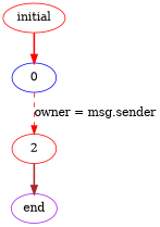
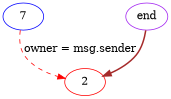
  digraph {
    node [color=red]
    edge [color=red style=bold]
-   0 [color=blue]
-   initial
+   0 [color=blue label=7]
    n3 [label=2]
    end [color=purple]
    0 -> n3 [label="owner = msg.sender" style=dashed]
-   initial -> 0
-   n3 -> end [color=brown]
+   end -> n3 [color=brown]
  }
